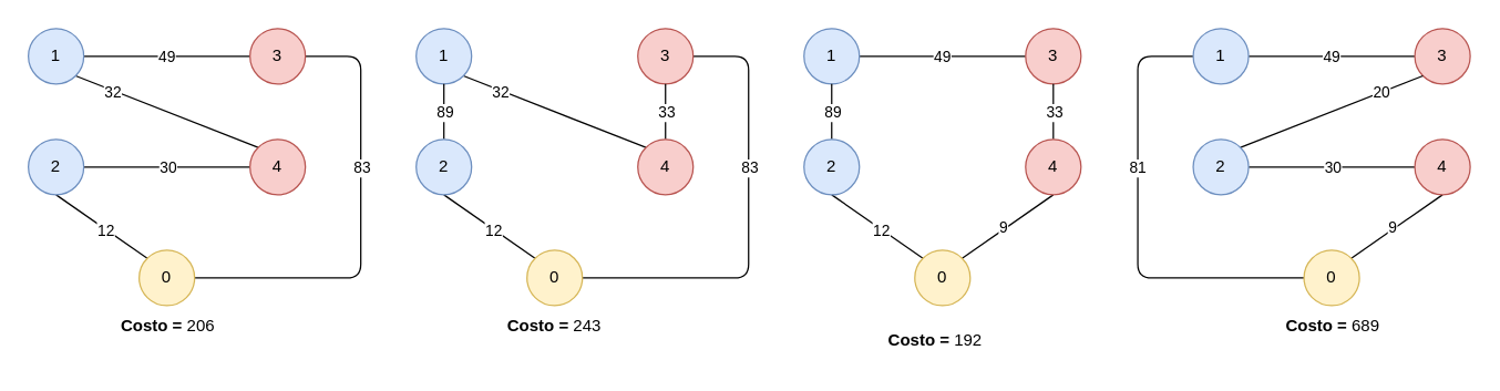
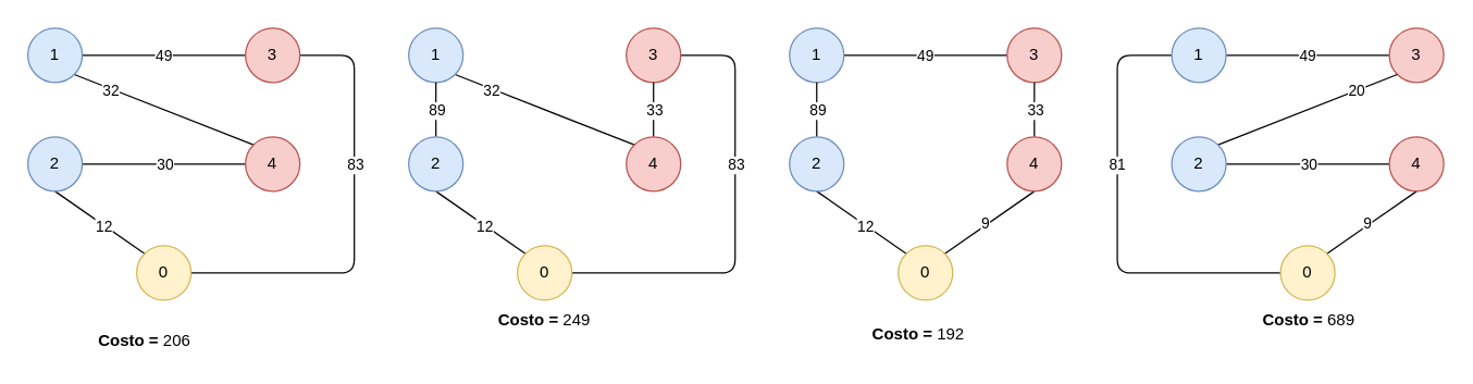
  <mxCell id="0" />
  <mxCell id="1" parent="0" />
  <mxCell id="2" style="edgeStyle=none;rounded=0;orthogonalLoop=1;jettySize=auto;html=1;exitX=1;exitY=0.5;exitDx=0;exitDy=0;endArrow=none;endFill=0;strokeColor=default;" parent="1" source="4" target="5" edge="1"><mxGeometry relative="1" as="geometry" /></mxCell>
  <mxCell id="3" value="49" style="edgeLabel;html=1;align=center;verticalAlign=middle;resizable=0;points=[];" parent="2" vertex="1" connectable="0"><mxGeometry x="-0.193" y="-1" relative="1" as="geometry"><mxPoint x="11" y="-1" as="offset" /></mxGeometry></mxCell>
  <mxCell id="4" value="1" style="ellipse;whiteSpace=wrap;html=1;aspect=fixed;fillColor=#dae8fc;strokeColor=#6c8ebf;" parent="1" vertex="1"><mxGeometry x="580" y="20" width="40" height="40" as="geometry" /></mxCell>
  <mxCell id="5" value="3" style="ellipse;whiteSpace=wrap;html=1;aspect=fixed;fillColor=#f8cecc;strokeColor=#b85450;" parent="1" vertex="1"><mxGeometry x="740" y="20" width="40" height="40" as="geometry" /></mxCell>
  <mxCell id="6" style="edgeStyle=none;rounded=0;orthogonalLoop=1;jettySize=auto;html=1;exitX=0.5;exitY=0;exitDx=0;exitDy=0;entryX=0.5;entryY=1;entryDx=0;entryDy=0;endArrow=none;endFill=0;strokeColor=default;" parent="1" source="10" target="4" edge="1"><mxGeometry relative="1" as="geometry" /></mxCell>
  <mxCell id="7" value="89" style="edgeLabel;html=1;align=center;verticalAlign=middle;resizable=0;points=[];" parent="6" vertex="1" connectable="0"><mxGeometry x="-0.4" relative="1" as="geometry"><mxPoint y="-8" as="offset" /></mxGeometry></mxCell>
  <mxCell id="8" style="edgeStyle=none;rounded=0;orthogonalLoop=1;jettySize=auto;html=1;exitX=0.5;exitY=1;exitDx=0;exitDy=0;entryX=0;entryY=0;entryDx=0;entryDy=0;endArrow=none;endFill=0;strokeColor=default;" parent="1" source="10" target="16" edge="1"><mxGeometry relative="1" as="geometry" /></mxCell>
  <mxCell id="9" value="12" style="edgeLabel;html=1;align=center;verticalAlign=middle;resizable=0;points=[];" parent="8" vertex="1" connectable="0"><mxGeometry x="0.163" relative="1" as="geometry"><mxPoint x="-3" y="-1" as="offset" /></mxGeometry></mxCell>
  <mxCell id="10" value="2" style="ellipse;whiteSpace=wrap;html=1;aspect=fixed;fillColor=#dae8fc;strokeColor=#6c8ebf;" parent="1" vertex="1"><mxGeometry x="580" y="100" width="40" height="40" as="geometry" /></mxCell>
  <mxCell id="11" style="edgeStyle=none;rounded=0;orthogonalLoop=1;jettySize=auto;html=1;exitX=0.5;exitY=0;exitDx=0;exitDy=0;entryX=0.5;entryY=1;entryDx=0;entryDy=0;endArrow=none;endFill=0;strokeColor=default;" parent="1" source="15" target="5" edge="1"><mxGeometry relative="1" as="geometry" /></mxCell>
  <mxCell id="12" value="33" style="edgeLabel;html=1;align=center;verticalAlign=middle;resizable=0;points=[];" parent="11" vertex="1" connectable="0"><mxGeometry x="-0.286" relative="1" as="geometry"><mxPoint y="-6" as="offset" /></mxGeometry></mxCell>
  <mxCell id="13" style="edgeStyle=none;rounded=0;orthogonalLoop=1;jettySize=auto;html=1;exitX=0.5;exitY=1;exitDx=0;exitDy=0;entryX=1;entryY=0;entryDx=0;entryDy=0;endArrow=none;endFill=0;strokeColor=default;" parent="1" source="15" target="16" edge="1"><mxGeometry relative="1" as="geometry" /></mxCell>
  <mxCell id="14" value="9" style="edgeLabel;html=1;align=center;verticalAlign=middle;resizable=0;points=[];" parent="13" vertex="1" connectable="0"><mxGeometry x="0.335" y="2" relative="1" as="geometry"><mxPoint x="7" y="-9" as="offset" /></mxGeometry></mxCell>
  <mxCell id="15" value="4" style="ellipse;whiteSpace=wrap;html=1;aspect=fixed;fillColor=#f8cecc;strokeColor=#b85450;" parent="1" vertex="1"><mxGeometry x="740" y="100" width="40" height="40" as="geometry" /></mxCell>
  <mxCell id="16" value="0" style="ellipse;whiteSpace=wrap;html=1;aspect=fixed;fillColor=#fff2cc;strokeColor=#d6b656;" parent="1" vertex="1"><mxGeometry x="660" y="180" width="40" height="40" as="geometry" /></mxCell>
  <mxCell id="17" style="orthogonalLoop=1;jettySize=auto;html=1;exitX=1;exitY=1;exitDx=0;exitDy=0;strokeColor=default;rounded=0;entryX=0;entryY=0;entryDx=0;entryDy=0;endArrow=none;endFill=0;" parent="1" source="19" target="30" edge="1"><mxGeometry relative="1" as="geometry"><mxPoint x="450" y="120" as="targetPoint" /></mxGeometry></mxCell>
  <mxCell id="18" value="32" style="edgeLabel;html=1;align=center;verticalAlign=middle;resizable=0;points=[];" parent="17" vertex="1" connectable="0"><mxGeometry x="-0.404" relative="1" as="geometry"><mxPoint x="-13" y="-4" as="offset" /></mxGeometry></mxCell>
  <mxCell id="19" value="1" style="ellipse;whiteSpace=wrap;html=1;aspect=fixed;fillColor=#dae8fc;strokeColor=#6c8ebf;" parent="1" vertex="1"><mxGeometry x="300" y="20" width="40" height="40" as="geometry" /></mxCell>
  <mxCell id="20" style="edgeStyle=none;rounded=1;orthogonalLoop=1;jettySize=auto;html=1;exitX=1;exitY=0.5;exitDx=0;exitDy=0;entryX=1;entryY=0.5;entryDx=0;entryDy=0;endArrow=none;endFill=0;strokeColor=default;" parent="1" source="22" target="31" edge="1"><mxGeometry relative="1" as="geometry"><Array as="points"><mxPoint x="540" y="40" /><mxPoint x="540" y="200" /></Array></mxGeometry></mxCell>
  <mxCell id="21" value="83" style="edgeLabel;html=1;align=center;verticalAlign=middle;resizable=0;points=[];" parent="20" vertex="1" connectable="0"><mxGeometry x="-0.379" relative="1" as="geometry"><mxPoint y="21" as="offset" /></mxGeometry></mxCell>
  <mxCell id="22" value="3" style="ellipse;whiteSpace=wrap;html=1;aspect=fixed;fillColor=#f8cecc;strokeColor=#b85450;" parent="1" vertex="1"><mxGeometry x="460" y="20" width="40" height="40" as="geometry" /></mxCell>
  <mxCell id="23" style="edgeStyle=none;rounded=0;orthogonalLoop=1;jettySize=auto;html=1;exitX=0.5;exitY=0;exitDx=0;exitDy=0;entryX=0.5;entryY=1;entryDx=0;entryDy=0;endArrow=none;endFill=0;strokeColor=default;" parent="1" source="27" target="19" edge="1"><mxGeometry relative="1" as="geometry" /></mxCell>
  <mxCell id="24" value="89" style="edgeLabel;html=1;align=center;verticalAlign=middle;resizable=0;points=[];" parent="23" vertex="1" connectable="0"><mxGeometry x="-0.4" relative="1" as="geometry"><mxPoint y="-8" as="offset" /></mxGeometry></mxCell>
  <mxCell id="25" style="edgeStyle=none;rounded=0;orthogonalLoop=1;jettySize=auto;html=1;exitX=0.5;exitY=1;exitDx=0;exitDy=0;entryX=0;entryY=0;entryDx=0;entryDy=0;endArrow=none;endFill=0;strokeColor=default;" parent="1" source="27" target="31" edge="1"><mxGeometry relative="1" as="geometry" /></mxCell>
  <mxCell id="26" value="12" style="edgeLabel;html=1;align=center;verticalAlign=middle;resizable=0;points=[];" parent="25" vertex="1" connectable="0"><mxGeometry x="0.163" relative="1" as="geometry"><mxPoint x="-3" y="-1" as="offset" /></mxGeometry></mxCell>
  <mxCell id="27" value="2" style="ellipse;whiteSpace=wrap;html=1;aspect=fixed;fillColor=#dae8fc;strokeColor=#6c8ebf;" parent="1" vertex="1"><mxGeometry x="300" y="100" width="40" height="40" as="geometry" /></mxCell>
  <mxCell id="28" style="edgeStyle=none;rounded=0;orthogonalLoop=1;jettySize=auto;html=1;exitX=0.5;exitY=0;exitDx=0;exitDy=0;entryX=0.5;entryY=1;entryDx=0;entryDy=0;endArrow=none;endFill=0;strokeColor=default;" parent="1" source="30" target="22" edge="1"><mxGeometry relative="1" as="geometry" /></mxCell>
  <mxCell id="29" value="33" style="edgeLabel;html=1;align=center;verticalAlign=middle;resizable=0;points=[];" parent="28" vertex="1" connectable="0"><mxGeometry x="-0.286" relative="1" as="geometry"><mxPoint y="-6" as="offset" /></mxGeometry></mxCell>
  <mxCell id="30" value="4" style="ellipse;whiteSpace=wrap;html=1;aspect=fixed;fillColor=#f8cecc;strokeColor=#b85450;" parent="1" vertex="1"><mxGeometry x="460" y="100" width="40" height="40" as="geometry" /></mxCell>
  <mxCell id="31" value="0" style="ellipse;whiteSpace=wrap;html=1;aspect=fixed;fillColor=#fff2cc;strokeColor=#d6b656;" parent="1" vertex="1"><mxGeometry x="380" y="180" width="40" height="40" as="geometry" /></mxCell>
  <mxCell id="32" style="orthogonalLoop=1;jettySize=auto;html=1;exitX=1;exitY=1;exitDx=0;exitDy=0;strokeColor=default;rounded=0;entryX=0;entryY=0;entryDx=0;entryDy=0;endArrow=none;endFill=0;" parent="1" source="36" target="45" edge="1"><mxGeometry relative="1" as="geometry"><mxPoint x="170" y="120" as="targetPoint" /></mxGeometry></mxCell>
  <mxCell id="33" value="32" style="edgeLabel;html=1;align=center;verticalAlign=middle;resizable=0;points=[];" parent="32" vertex="1" connectable="0"><mxGeometry x="-0.404" relative="1" as="geometry"><mxPoint x="-13" y="-4" as="offset" /></mxGeometry></mxCell>
  <mxCell id="34" style="edgeStyle=none;rounded=0;orthogonalLoop=1;jettySize=auto;html=1;exitX=1;exitY=0.5;exitDx=0;exitDy=0;endArrow=none;endFill=0;strokeColor=default;" parent="1" source="36" target="39" edge="1"><mxGeometry relative="1" as="geometry" /></mxCell>
  <mxCell id="35" value="49" style="edgeLabel;html=1;align=center;verticalAlign=middle;resizable=0;points=[];" parent="34" vertex="1" connectable="0"><mxGeometry x="-0.193" y="-1" relative="1" as="geometry"><mxPoint x="11" y="-1" as="offset" /></mxGeometry></mxCell>
  <mxCell id="36" value="1" style="ellipse;whiteSpace=wrap;html=1;aspect=fixed;fillColor=#dae8fc;strokeColor=#6c8ebf;" parent="1" vertex="1"><mxGeometry x="20" y="20" width="40" height="40" as="geometry" /></mxCell>
  <mxCell id="37" style="edgeStyle=none;rounded=1;orthogonalLoop=1;jettySize=auto;html=1;exitX=1;exitY=0.5;exitDx=0;exitDy=0;entryX=1;entryY=0.5;entryDx=0;entryDy=0;endArrow=none;endFill=0;strokeColor=default;" parent="1" source="39" target="46" edge="1"><mxGeometry relative="1" as="geometry"><Array as="points"><mxPoint x="260" y="40" /><mxPoint x="260" y="200" /></Array></mxGeometry></mxCell>
  <mxCell id="38" value="83" style="edgeLabel;html=1;align=center;verticalAlign=middle;resizable=0;points=[];" parent="37" vertex="1" connectable="0"><mxGeometry x="-0.379" relative="1" as="geometry"><mxPoint y="21" as="offset" /></mxGeometry></mxCell>
  <mxCell id="39" value="3" style="ellipse;whiteSpace=wrap;html=1;aspect=fixed;fillColor=#f8cecc;strokeColor=#b85450;" parent="1" vertex="1"><mxGeometry x="180" y="20" width="40" height="40" as="geometry" /></mxCell>
  <mxCell id="40" style="edgeStyle=none;rounded=0;orthogonalLoop=1;jettySize=auto;html=1;exitX=1;exitY=0.5;exitDx=0;exitDy=0;endArrow=none;endFill=0;strokeColor=default;" parent="1" source="44" target="45" edge="1"><mxGeometry relative="1" as="geometry" /></mxCell>
  <mxCell id="41" value="30" style="edgeLabel;html=1;align=center;verticalAlign=middle;resizable=0;points=[];" parent="40" vertex="1" connectable="0"><mxGeometry x="0.179" y="-1" relative="1" as="geometry"><mxPoint x="-11" y="-1" as="offset" /></mxGeometry></mxCell>
  <mxCell id="42" style="edgeStyle=none;rounded=0;orthogonalLoop=1;jettySize=auto;html=1;exitX=0.5;exitY=1;exitDx=0;exitDy=0;entryX=0;entryY=0;entryDx=0;entryDy=0;endArrow=none;endFill=0;strokeColor=default;" parent="1" source="44" target="46" edge="1"><mxGeometry relative="1" as="geometry" /></mxCell>
  <mxCell id="43" value="12" style="edgeLabel;html=1;align=center;verticalAlign=middle;resizable=0;points=[];" parent="42" vertex="1" connectable="0"><mxGeometry x="0.163" relative="1" as="geometry"><mxPoint x="-3" y="-1" as="offset" /></mxGeometry></mxCell>
  <mxCell id="44" value="2" style="ellipse;whiteSpace=wrap;html=1;aspect=fixed;fillColor=#dae8fc;strokeColor=#6c8ebf;" parent="1" vertex="1"><mxGeometry x="20" y="100" width="40" height="40" as="geometry" /></mxCell>
  <mxCell id="45" value="4" style="ellipse;whiteSpace=wrap;html=1;aspect=fixed;fillColor=#f8cecc;strokeColor=#b85450;" parent="1" vertex="1"><mxGeometry x="180" y="100" width="40" height="40" as="geometry" /></mxCell>
  <mxCell id="46" value="0" style="ellipse;whiteSpace=wrap;html=1;aspect=fixed;fillColor=#fff2cc;strokeColor=#d6b656;" parent="1" vertex="1"><mxGeometry x="100" y="180" width="40" height="40" as="geometry" /></mxCell>
  <mxCell id="47" style="edgeStyle=none;rounded=0;orthogonalLoop=1;jettySize=auto;html=1;exitX=1;exitY=0.5;exitDx=0;exitDy=0;endArrow=none;endFill=0;strokeColor=default;" parent="1" source="51" target="52" edge="1"><mxGeometry relative="1" as="geometry" /></mxCell>
  <mxCell id="48" value="49" style="edgeLabel;html=1;align=center;verticalAlign=middle;resizable=0;points=[];" parent="47" vertex="1" connectable="0"><mxGeometry x="-0.193" y="-1" relative="1" as="geometry"><mxPoint x="11" y="-1" as="offset" /></mxGeometry></mxCell>
  <mxCell id="49" style="edgeStyle=none;rounded=1;orthogonalLoop=1;jettySize=auto;html=1;exitX=0;exitY=0.5;exitDx=0;exitDy=0;entryX=0;entryY=0.5;entryDx=0;entryDy=0;endArrow=none;endFill=0;strokeColor=default;" parent="1" source="51" target="61" edge="1"><mxGeometry relative="1" as="geometry"><Array as="points"><mxPoint x="821" y="40" /><mxPoint x="821" y="200" /></Array></mxGeometry></mxCell>
  <mxCell id="50" value="81" style="edgeLabel;html=1;align=center;verticalAlign=middle;resizable=0;points=[];" parent="49" vertex="1" connectable="0"><mxGeometry x="-0.418" y="-1" relative="1" as="geometry"><mxPoint y="27" as="offset" /></mxGeometry></mxCell>
  <mxCell id="51" value="1" style="ellipse;whiteSpace=wrap;html=1;aspect=fixed;fillColor=#dae8fc;strokeColor=#6c8ebf;" parent="1" vertex="1"><mxGeometry x="861" y="20" width="40" height="40" as="geometry" /></mxCell>
  <mxCell id="52" value="3" style="ellipse;whiteSpace=wrap;html=1;aspect=fixed;fillColor=#f8cecc;strokeColor=#b85450;" parent="1" vertex="1"><mxGeometry x="1021" y="20" width="40" height="40" as="geometry" /></mxCell>
  <mxCell id="53" style="edgeStyle=none;rounded=0;orthogonalLoop=1;jettySize=auto;html=1;exitX=1;exitY=0;exitDx=0;exitDy=0;entryX=0;entryY=1;entryDx=0;entryDy=0;endArrow=none;endFill=0;strokeColor=default;" parent="1" source="57" target="52" edge="1"><mxGeometry relative="1" as="geometry" /></mxCell>
  <mxCell id="54" value="20" style="edgeLabel;html=1;align=center;verticalAlign=middle;resizable=0;points=[];" parent="53" vertex="1" connectable="0"><mxGeometry x="0.544" y="1" relative="1" as="geometry"><mxPoint as="offset" /></mxGeometry></mxCell>
  <mxCell id="55" style="edgeStyle=none;rounded=0;orthogonalLoop=1;jettySize=auto;html=1;exitX=1;exitY=0.5;exitDx=0;exitDy=0;endArrow=none;endFill=0;strokeColor=default;" parent="1" source="57" target="60" edge="1"><mxGeometry relative="1" as="geometry" /></mxCell>
  <mxCell id="56" value="30" style="edgeLabel;html=1;align=center;verticalAlign=middle;resizable=0;points=[];" parent="55" vertex="1" connectable="0"><mxGeometry x="0.179" y="-1" relative="1" as="geometry"><mxPoint x="-11" y="-1" as="offset" /></mxGeometry></mxCell>
  <mxCell id="57" value="2" style="ellipse;whiteSpace=wrap;html=1;aspect=fixed;fillColor=#dae8fc;strokeColor=#6c8ebf;" parent="1" vertex="1"><mxGeometry x="861" y="100" width="40" height="40" as="geometry" /></mxCell>
  <mxCell id="58" style="edgeStyle=none;rounded=0;orthogonalLoop=1;jettySize=auto;html=1;exitX=0.5;exitY=1;exitDx=0;exitDy=0;entryX=1;entryY=0;entryDx=0;entryDy=0;endArrow=none;endFill=0;strokeColor=default;" parent="1" source="60" target="61" edge="1"><mxGeometry relative="1" as="geometry" /></mxCell>
  <mxCell id="59" value="9" style="edgeLabel;html=1;align=center;verticalAlign=middle;resizable=0;points=[];" parent="58" vertex="1" connectable="0"><mxGeometry x="0.335" y="2" relative="1" as="geometry"><mxPoint x="7" y="-9" as="offset" /></mxGeometry></mxCell>
  <mxCell id="60" value="4" style="ellipse;whiteSpace=wrap;html=1;aspect=fixed;fillColor=#f8cecc;strokeColor=#b85450;" parent="1" vertex="1"><mxGeometry x="1021" y="100" width="40" height="40" as="geometry" /></mxCell>
  <mxCell id="61" value="0" style="ellipse;whiteSpace=wrap;html=1;aspect=fixed;fillColor=#fff2cc;strokeColor=#d6b656;" parent="1" vertex="1"><mxGeometry x="941" y="180" width="40" height="40" as="geometry" /></mxCell>
  <mxCell id="62" value="&lt;b&gt;Costo =&lt;/b&gt; 689" style="text;html=1;strokeColor=none;fillColor=none;align=center;verticalAlign=middle;whiteSpace=wrap;rounded=0;" vertex="1" parent="1"><mxGeometry x="921.5" y="220" width="80" height="30" as="geometry" /></mxCell>
- <mxCell id="63" value="&lt;b&gt;Costo =&lt;/b&gt;&amp;nbsp;243" style="text;html=1;strokeColor=none;fillColor=none;align=center;verticalAlign=middle;whiteSpace=wrap;rounded=0;" vertex="1" parent="1"><mxGeometry x="360" y="220" width="80" height="30" as="geometry" /></mxCell>
- <mxCell id="64" value="&lt;b&gt;Costo =&lt;/b&gt;&amp;nbsp;206" style="text;html=1;strokeColor=none;fillColor=none;align=center;verticalAlign=middle;whiteSpace=wrap;rounded=0;" vertex="1" parent="1"><mxGeometry x="80.5" y="220" width="80" height="30" as="geometry" /></mxCell>
+ <mxCell id="63" value="&lt;b&gt;Costo =&lt;/b&gt;&amp;nbsp;249" style="text;html=1;strokeColor=none;fillColor=none;align=center;verticalAlign=middle;whiteSpace=wrap;rounded=0;" vertex="1" parent="1"><mxGeometry x="360" y="220" width="80" height="30" as="geometry" /></mxCell>
+ <mxCell id="64" value="&lt;b&gt;Costo =&lt;/b&gt;&amp;nbsp;206" style="text;html=1;strokeColor=none;fillColor=none;align=center;verticalAlign=middle;whiteSpace=wrap;rounded=0;" vertex="1" parent="1"><mxGeometry x="65.5" y="235" width="80" height="30" as="geometry" /></mxCell>
  <mxCell id="65" value="&lt;b&gt;Costo =&lt;/b&gt;&amp;nbsp;192" style="text;html=1;strokeColor=none;fillColor=none;align=center;verticalAlign=middle;whiteSpace=wrap;rounded=0;" vertex="1" parent="1"><mxGeometry x="635" y="230" width="80" height="30" as="geometry" /></mxCell>
